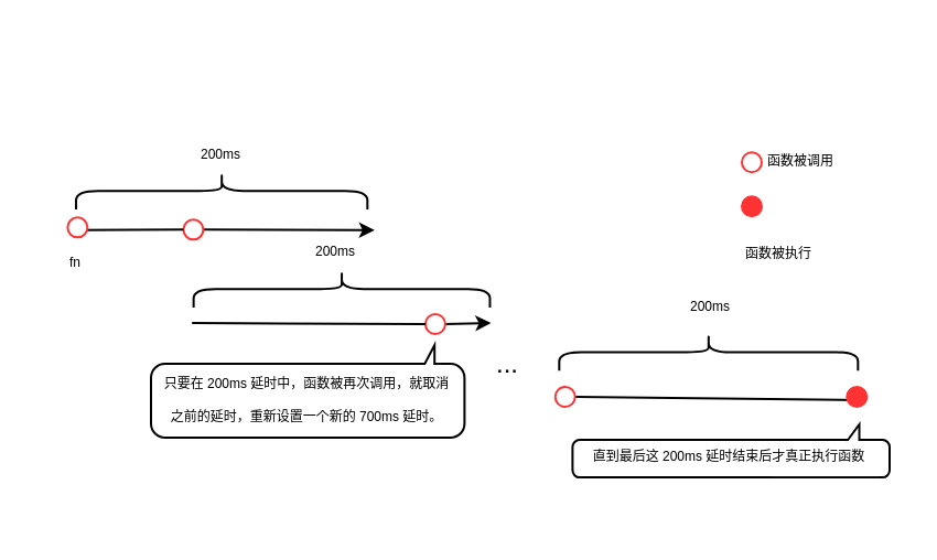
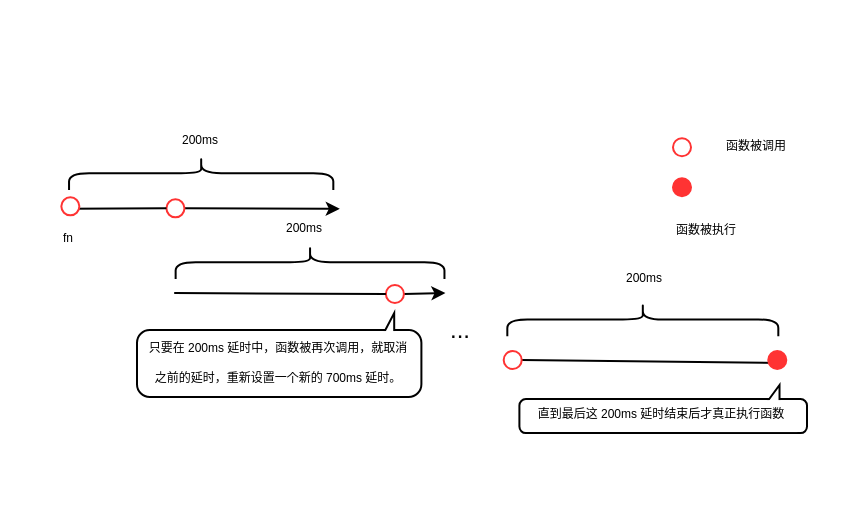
  <mxCell id="0" />
  <mxCell id="1" parent="0" />
  <mxCell id="2" value="" style="group" vertex="1" connectable="0" parent="1"><mxGeometry x="20.2" y="54" width="378.8" height="177.01" as="geometry" /></mxCell>
  <mxCell id="3" value="" style="endArrow=classic;html=1;strokeWidth=1;endSize=4;" edge="1" parent="2" source="12"><mxGeometry x="0.469" y="-60.5" width="42.677" height="50.0" as="geometry"><mxPoint x="13.579" y="49.917" as="sourcePoint" /><mxPoint x="149.198" y="49.917" as="targetPoint" /></mxGeometry></mxCell>
  <mxCell id="4" value="" style="shape=curlyBracket;whiteSpace=wrap;html=1;rounded=1;rotation=90;" vertex="1" parent="2"><mxGeometry x="71.52" y="-34" width="16.75" height="132.14" as="geometry" /></mxCell>
  <mxCell id="5" value="&lt;font style=&quot;font-size: 6px&quot;&gt;200ms&lt;/font&gt;" style="text;html=1;strokeColor=none;fillColor=none;align=center;verticalAlign=middle;whiteSpace=wrap;rounded=0;" vertex="1" parent="2"><mxGeometry x="63.819" y="7" width="32.161" height="13.0" as="geometry" /></mxCell>
  <mxCell id="6" value="&lt;font style=&quot;font-size: 6px&quot;&gt;fn&lt;/font&gt;" style="text;html=1;strokeColor=none;fillColor=none;align=center;verticalAlign=middle;whiteSpace=wrap;rounded=0;" vertex="1" parent="2"><mxGeometry y="59.5" width="27.783" height="7.78" as="geometry" /></mxCell>
  <mxCell id="7" value="" style="ellipse;whiteSpace=wrap;html=1;aspect=fixed;gradientDirection=east;strokeColor=#FF3333;" vertex="1" parent="2"><mxGeometry x="315.796" y="14.6" width="9.015" height="9.015" as="geometry" /></mxCell>
  <mxCell id="8" value="" style="ellipse;whiteSpace=wrap;html=1;aspect=fixed;gradientDirection=east;strokeColor=#FF3333;fillColor=#FF3333;" vertex="1" parent="2"><mxGeometry x="315.796" y="34.6" width="9.015" height="9.015" as="geometry" /></mxCell>
- <mxCell id="9" value="&lt;font style=&quot;font-size: 6px&quot;&gt;函数被调用&lt;/font&gt;" style="text;html=1;strokeColor=none;fillColor=none;align=center;verticalAlign=middle;whiteSpace=wrap;rounded=0;" vertex="1" parent="2"><mxGeometry x="327.003" y="10.6" width="32.161" height="13.0" as="geometry" /></mxCell>
+ <mxCell id="9" value="&lt;font style=&quot;font-size: 6px&quot;&gt;函数被调用&lt;/font&gt;" style="text;html=1;strokeColor=none;fillColor=none;align=center;verticalAlign=middle;whiteSpace=wrap;rounded=0;" vertex="1" parent="2"><mxGeometry x="342.003" y="10.6" width="32.161" height="13.0" as="geometry" /></mxCell>
  <mxCell id="10" value="&lt;font style=&quot;font-size: 6px&quot;&gt;函数被执行&lt;/font&gt;" style="text;html=1;strokeColor=none;fillColor=none;align=center;verticalAlign=middle;whiteSpace=wrap;rounded=0;" vertex="1" parent="2"><mxGeometry x="317.003" y="52.16" width="32.161" height="13.0" as="geometry" /></mxCell>
  <mxCell id="11" value="" style="endArrow=classic;html=1;endSize=4;" edge="1" parent="2" source="16"><mxGeometry x="53.293" y="-18.416" width="42.677" height="50.0" as="geometry"><mxPoint x="66.403" y="92.001" as="sourcePoint" /><mxPoint x="202.022" y="92.001" as="targetPoint" /></mxGeometry></mxCell>
  <mxCell id="12" value="" style="ellipse;whiteSpace=wrap;html=1;aspect=fixed;gradientDirection=east;strokeColor=#FF3333;" vertex="1" parent="2"><mxGeometry x="62.513" y="45.16" width="9.015" height="9.015" as="geometry" /></mxCell>
  <mxCell id="13" value="" style="endArrow=none;html=1;strokeWidth=1;endSize=4;endFill=0;" edge="1" parent="2" target="12"><mxGeometry x="0.469" y="-60.5" width="42.677" height="50.0" as="geometry"><mxPoint x="13.579" y="49.917" as="sourcePoint" /><mxPoint x="149.198" y="49.917" as="targetPoint" /></mxGeometry></mxCell>
  <mxCell id="14" value="" style="shape=curlyBracket;whiteSpace=wrap;html=1;rounded=1;rotation=90;" vertex="1" parent="2"><mxGeometry x="125.95" y="9.37" width="16.75" height="134.41" as="geometry" /></mxCell>
  <mxCell id="15" value="&lt;font style=&quot;font-size: 6px&quot;&gt;200ms&lt;/font&gt;" style="text;html=1;strokeColor=none;fillColor=none;align=center;verticalAlign=middle;whiteSpace=wrap;rounded=0;" vertex="1" parent="2"><mxGeometry x="115.876" y="51.0" width="32.161" height="13.0" as="geometry" /></mxCell>
  <mxCell id="16" value="" style="ellipse;whiteSpace=wrap;html=1;aspect=fixed;gradientDirection=east;strokeColor=#FF3333;" vertex="1" parent="2"><mxGeometry x="172.244" y="88.0" width="9.015" height="9.015" as="geometry" /></mxCell>
  <mxCell id="17" value="" style="endArrow=none;html=1;endSize=4;endFill=0;" edge="1" parent="2" target="16"><mxGeometry x="53.293" y="-18.416" width="42.677" height="50.0" as="geometry"><mxPoint x="66.403" y="92.001" as="sourcePoint" /><mxPoint x="202.022" y="92.001" as="targetPoint" /></mxGeometry></mxCell>
  <mxCell id="18" value="" style="endArrow=none;html=1;endSize=4;endFill=0;" edge="1" parent="2" source="21"><mxGeometry x="222.296" y="16.583" width="42.677" height="50.0" as="geometry"><mxPoint x="235.406" y="127.0" as="sourcePoint" /><mxPoint x="371.025" y="127.0" as="targetPoint" /></mxGeometry></mxCell>
  <mxCell id="19" value="" style="ellipse;whiteSpace=wrap;html=1;aspect=fixed;gradientDirection=east;strokeColor=#FF3333;" vertex="1" parent="2"><mxGeometry x="9.963" y="44.156" width="9.015" height="9.015" as="geometry" /></mxCell>
  <mxCell id="20" value="..." style="text;html=1;strokeColor=none;fillColor=none;align=center;verticalAlign=middle;whiteSpace=wrap;rounded=0;" vertex="1" parent="2"><mxGeometry x="192.729" y="101.0" width="34.142" height="20.0" as="geometry" /></mxCell>
  <mxCell id="21" value="" style="ellipse;whiteSpace=wrap;html=1;aspect=fixed;gradientDirection=east;strokeColor=#FF3333;" vertex="1" parent="2"><mxGeometry x="231.138" y="121.0" width="9.015" height="9.015" as="geometry" /></mxCell>
  <mxCell id="22" value="" style="ellipse;whiteSpace=wrap;html=1;aspect=fixed;gradientDirection=east;strokeColor=#FF3333;fillColor=#FF3333;" vertex="1" parent="2"><mxGeometry x="363.436" y="121.0" width="9.015" height="9.015" as="geometry" /></mxCell>
  <mxCell id="23" value="" style="shape=curlyBracket;whiteSpace=wrap;html=1;rounded=1;rotation=90;" vertex="1" parent="2"><mxGeometry x="292.34" y="37.51" width="16.75" height="135.5" as="geometry" /></mxCell>
  <mxCell id="24" value="&lt;font style=&quot;font-size: 6px&quot;&gt;200ms&lt;/font&gt;" style="text;html=1;strokeColor=none;fillColor=none;align=center;verticalAlign=middle;whiteSpace=wrap;rounded=0;" vertex="1" parent="2"><mxGeometry x="285.76" y="76.24" width="32.161" height="13.0" as="geometry" /></mxCell>
  <mxCell id="25" value="" style="group" vertex="1" connectable="0" parent="2"><mxGeometry x="239" y="135" width="143.8" height="27.03" as="geometry" /></mxCell>
  <mxCell id="26" value="" style="rounded=1;whiteSpace=wrap;html=1;shadow=0;sketch=0;fillColor=#FFFFFF;gradientColor=none;align=center;arcSize=19;" vertex="1" parent="25"><mxGeometry y="10.03" width="143.8" height="17.0" as="geometry" /></mxCell>
  <mxCell id="27" value="" style="triangle;whiteSpace=wrap;html=1;rounded=0;shadow=0;sketch=0;strokeColor=#000000;fillColor=#FFFFFF;gradientColor=none;direction=west;" vertex="1" parent="25"><mxGeometry x="121.596" y="3.0" width="8.459" height="23.0" as="geometry" /></mxCell>
  <mxCell id="28" value="" style="rounded=0;whiteSpace=wrap;html=1;shadow=0;sketch=0;fillColor=#FFFFFF;gradientColor=none;strokeColor=#FFFFFF;" vertex="1" parent="25"><mxGeometry x="90.932" y="11.03" width="47.581" height="15.0" as="geometry" /></mxCell>
  <mxCell id="29" value="&lt;span style=&quot;font-size: 6px&quot;&gt;直到最后这 200ms 延时结束后才真正执行函数&lt;/span&gt;" style="text;html=1;strokeColor=none;fillColor=none;align=center;verticalAlign=middle;whiteSpace=wrap;rounded=0;shadow=0;sketch=0;" vertex="1" parent="25"><mxGeometry x="4.229" y="6.03" width="135.341" height="20.0" as="geometry" /></mxCell>
  <mxCell id="30" value="" style="group" vertex="1" connectable="0" parent="2"><mxGeometry x="47.8" y="98" width="142.2" height="58" as="geometry" /></mxCell>
  <mxCell id="31" value="" style="group" vertex="1" connectable="0" parent="30"><mxGeometry y="4" width="142.2" height="42" as="geometry" /></mxCell>
  <mxCell id="32" value="" style="rounded=1;whiteSpace=wrap;html=1;shadow=0;sketch=0;fillColor=#FFFFFF;gradientColor=none;align=center;arcSize=19;" vertex="1" parent="31"><mxGeometry y="8.52" width="142.2" height="33.48" as="geometry" /></mxCell>
  <mxCell id="33" value="" style="triangle;whiteSpace=wrap;html=1;rounded=0;shadow=0;sketch=0;strokeColor=#000000;fillColor=#FFFFFF;gradientColor=none;direction=west;" vertex="1" parent="31"><mxGeometry x="120.24" width="8.36" height="32" as="geometry" /></mxCell>
  <mxCell id="34" value="" style="rounded=0;whiteSpace=wrap;html=1;shadow=0;sketch=0;fillColor=#FFFFFF;gradientColor=none;strokeColor=#FFFFFF;" vertex="1" parent="31"><mxGeometry x="92" y="9.52" width="44.08" height="26.06" as="geometry" /></mxCell>
  <mxCell id="35" value="&lt;span style=&quot;font-size: 6px&quot;&gt;只要在 200ms 延时中，函数被再次调用，就取消之前的延时，重新设置一个新的 700ms 延时。&lt;/span&gt;" style="text;html=1;strokeColor=none;fillColor=none;align=center;verticalAlign=middle;whiteSpace=wrap;rounded=0;shadow=0;sketch=0;" vertex="1" parent="31"><mxGeometry x="4.182" y="1.089" width="133.835" height="42.915" as="geometry" /></mxCell>
